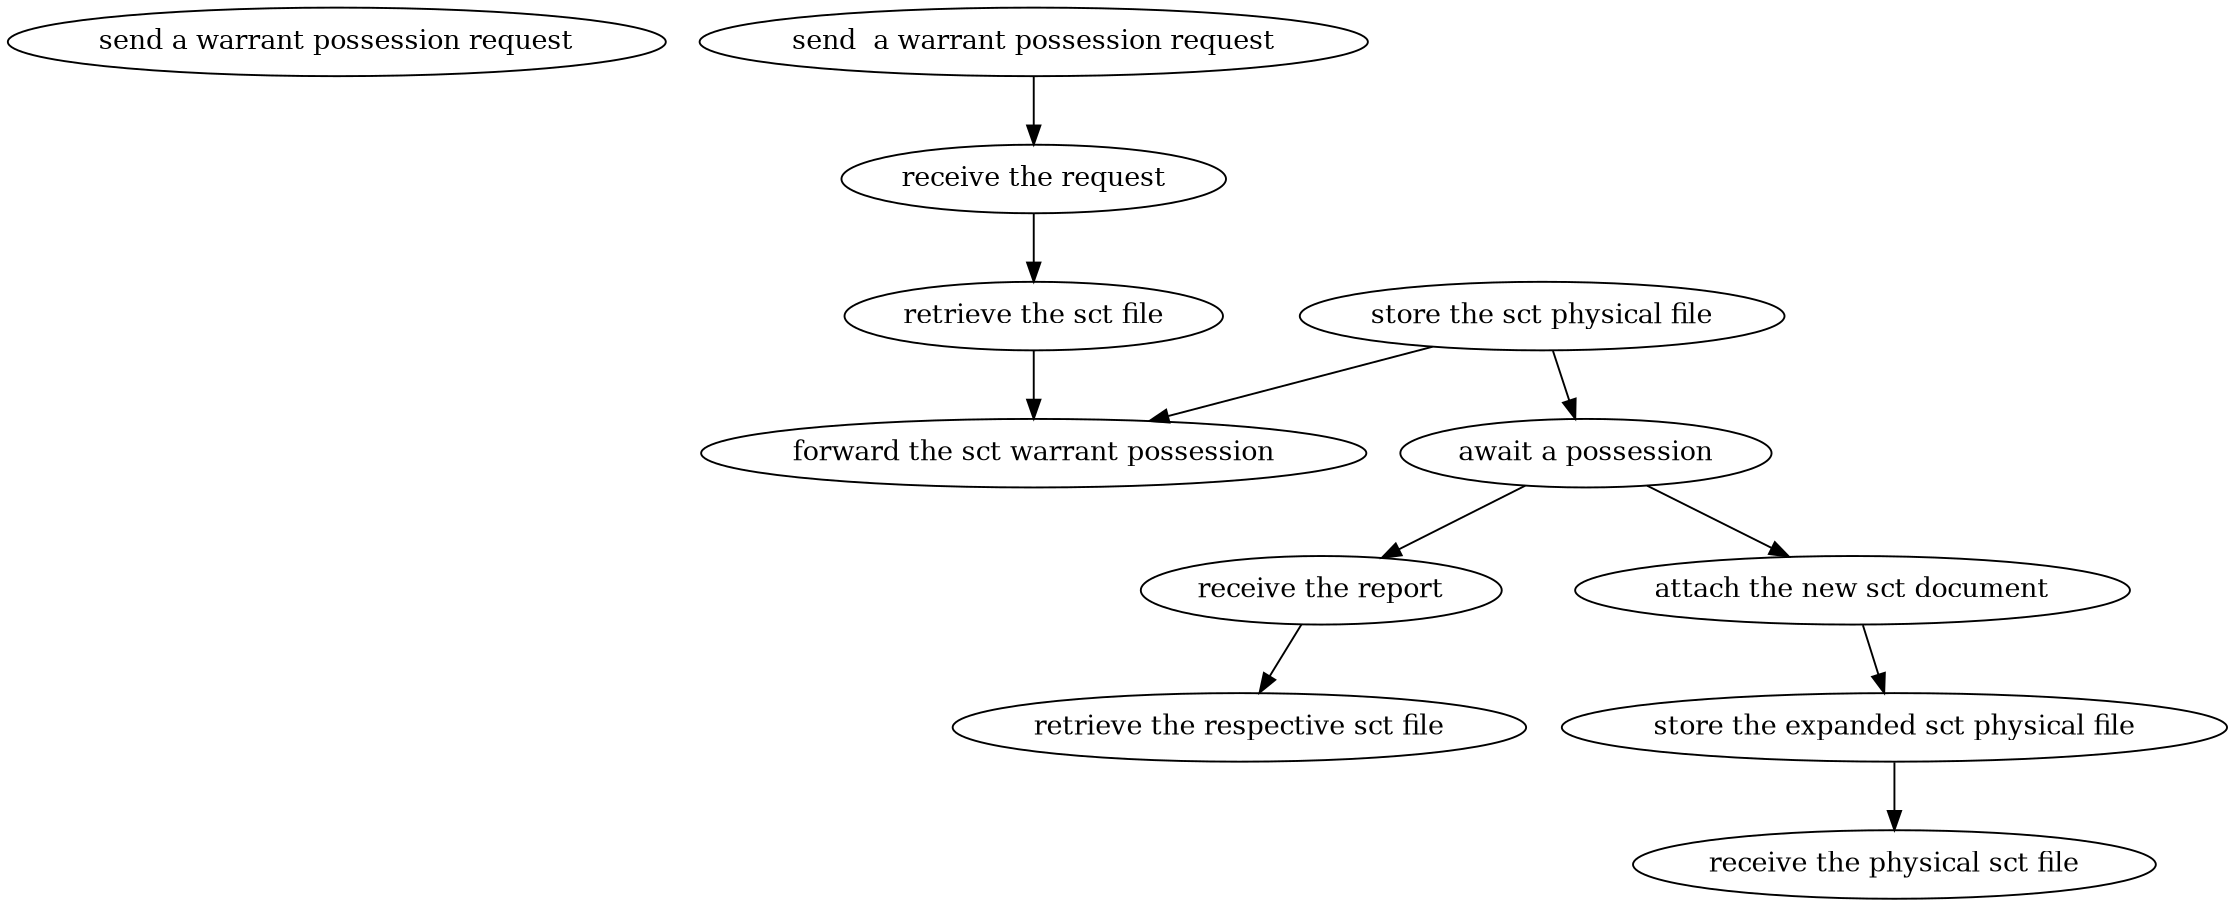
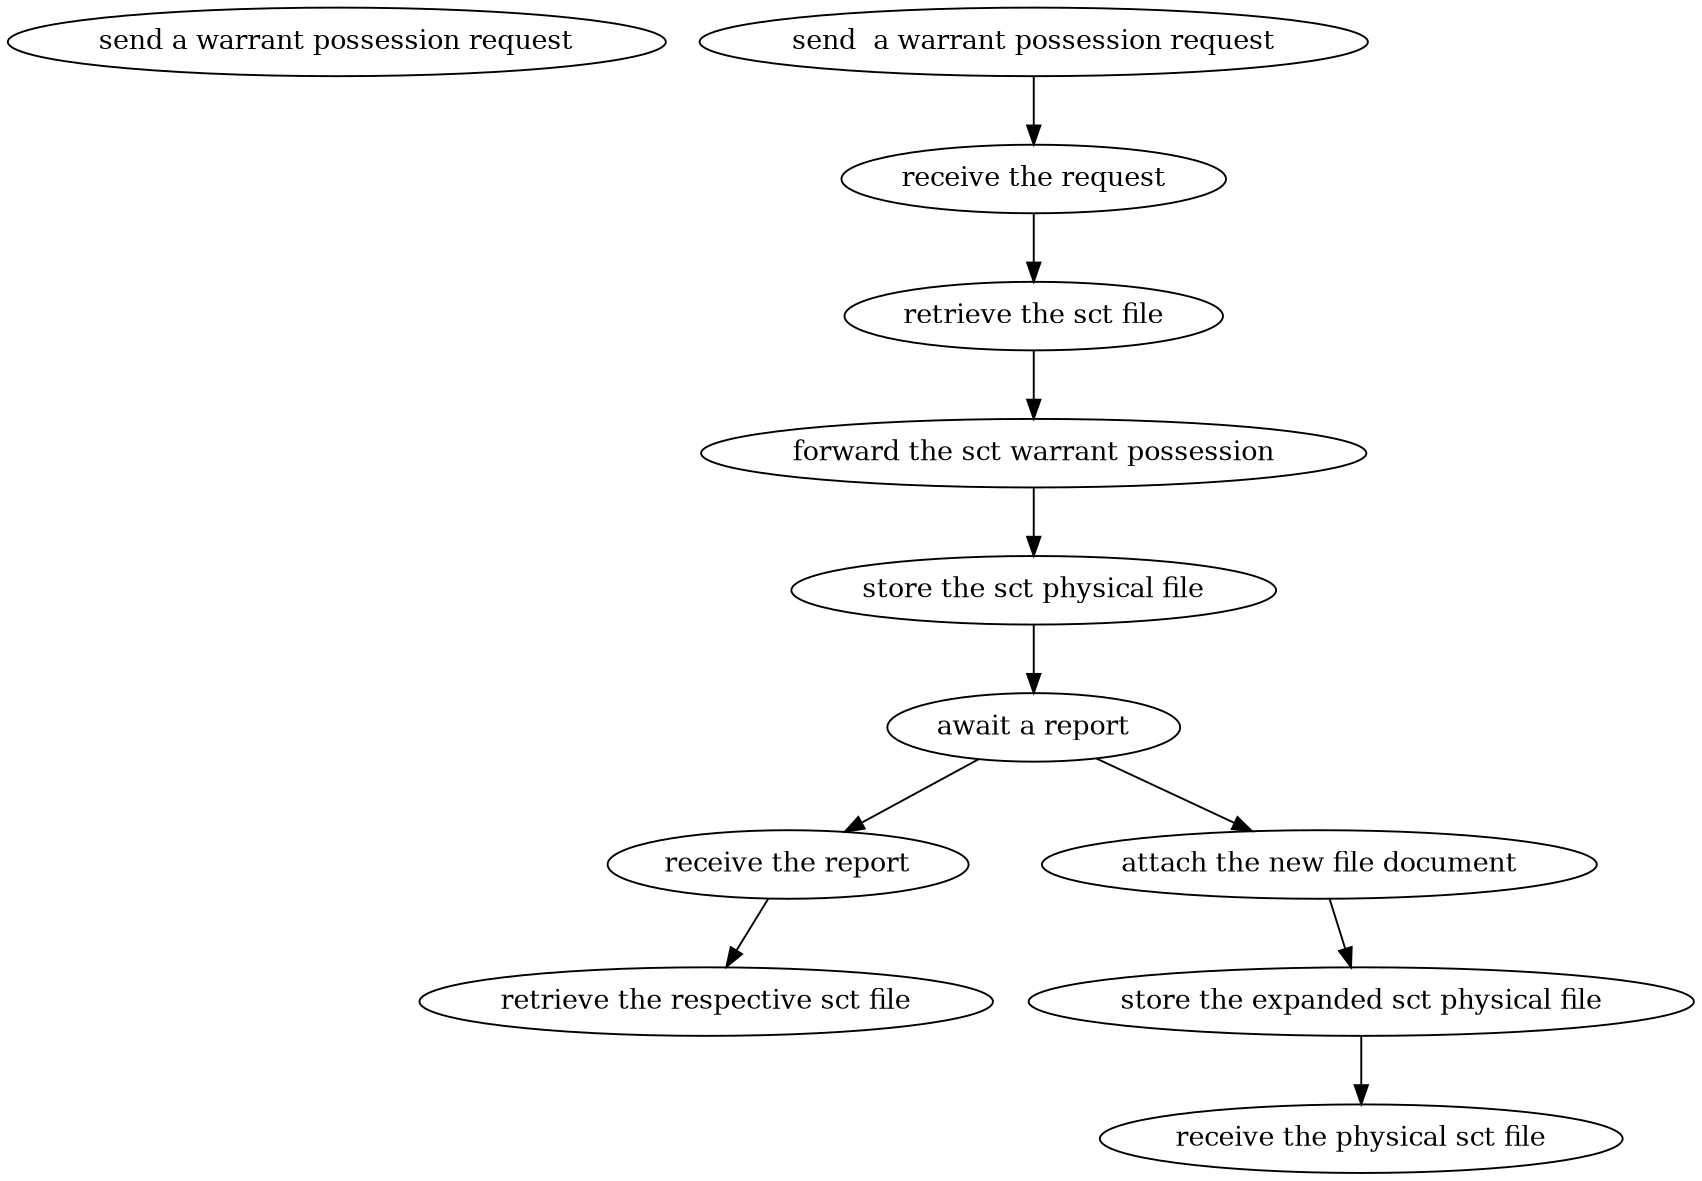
  strict digraph {
    edge [attrs="{'type': 'flow', 'label': 'flow'}"]
    "send a warrant possession request" [attrs="{'type': 'Activity', 'label': 'send a warrant possession request'}"]
    "receive the request" [attrs="{'type': 'Activity', 'label': 'receive the request'}"]
    "retrieve the sct file" [attrs="{'type': 'Activity', 'label': 'retrieve the sct file'}"]
    "forward the sct warrant possession" [attrs="{'type': 'Activity', 'label': 'forward the sct warrant possession'}"]
    "store the sct physical file" [attrs="{'type': 'Activity', 'label': 'store the sct physical file'}"]
-   "await a report" [attrs="{'type': 'Activity', 'label': 'await a report'}" label="await a possession"]
+   "await a report" [attrs="{'type': 'Activity', 'label': 'await a report'}"]
    "receive the report" [attrs="{'type': 'Activity', 'label': 'receive the report'}"]
-   "attach the new sct document" [attrs="{'type': 'Activity', 'label': 'attach the new sct document'}"]
+   "attach the new sct document" [attrs="{'type': 'Activity', 'label': 'attach the new sct document'}" label="attach the new file document"]
    "retrieve the respective sct file" [attrs="{'type': 'Activity', 'label': 'retrieve the respective sct file'}"]
    "store the expanded sct physical file" [attrs="{'type': 'Activity', 'label': 'store the expanded sct physical file'}"]
    "receive the physical sct file" [attrs="{'type': 'Activity', 'label': 'receive the physical sct file'}"]
    "send  a warrant possession request" [attrs="{'type': 'Activity', 'label': 'send  a warrant possession request'}"]
    "receive the request" -> "retrieve the sct file"
    "retrieve the sct file" -> "forward the sct warrant possession"
-   "store the sct physical file" -> "forward the sct warrant possession"
+   "forward the sct warrant possession" -> "store the sct physical file"
    "store the sct physical file" -> "await a report"
    "await a report" -> "receive the report"
    "await a report" -> "attach the new sct document"
    "receive the report" -> "retrieve the respective sct file"
    "attach the new sct document" -> "store the expanded sct physical file"
    "store the expanded sct physical file" -> "receive the physical sct file"
    "send  a warrant possession request" -> "receive the request"
  }
